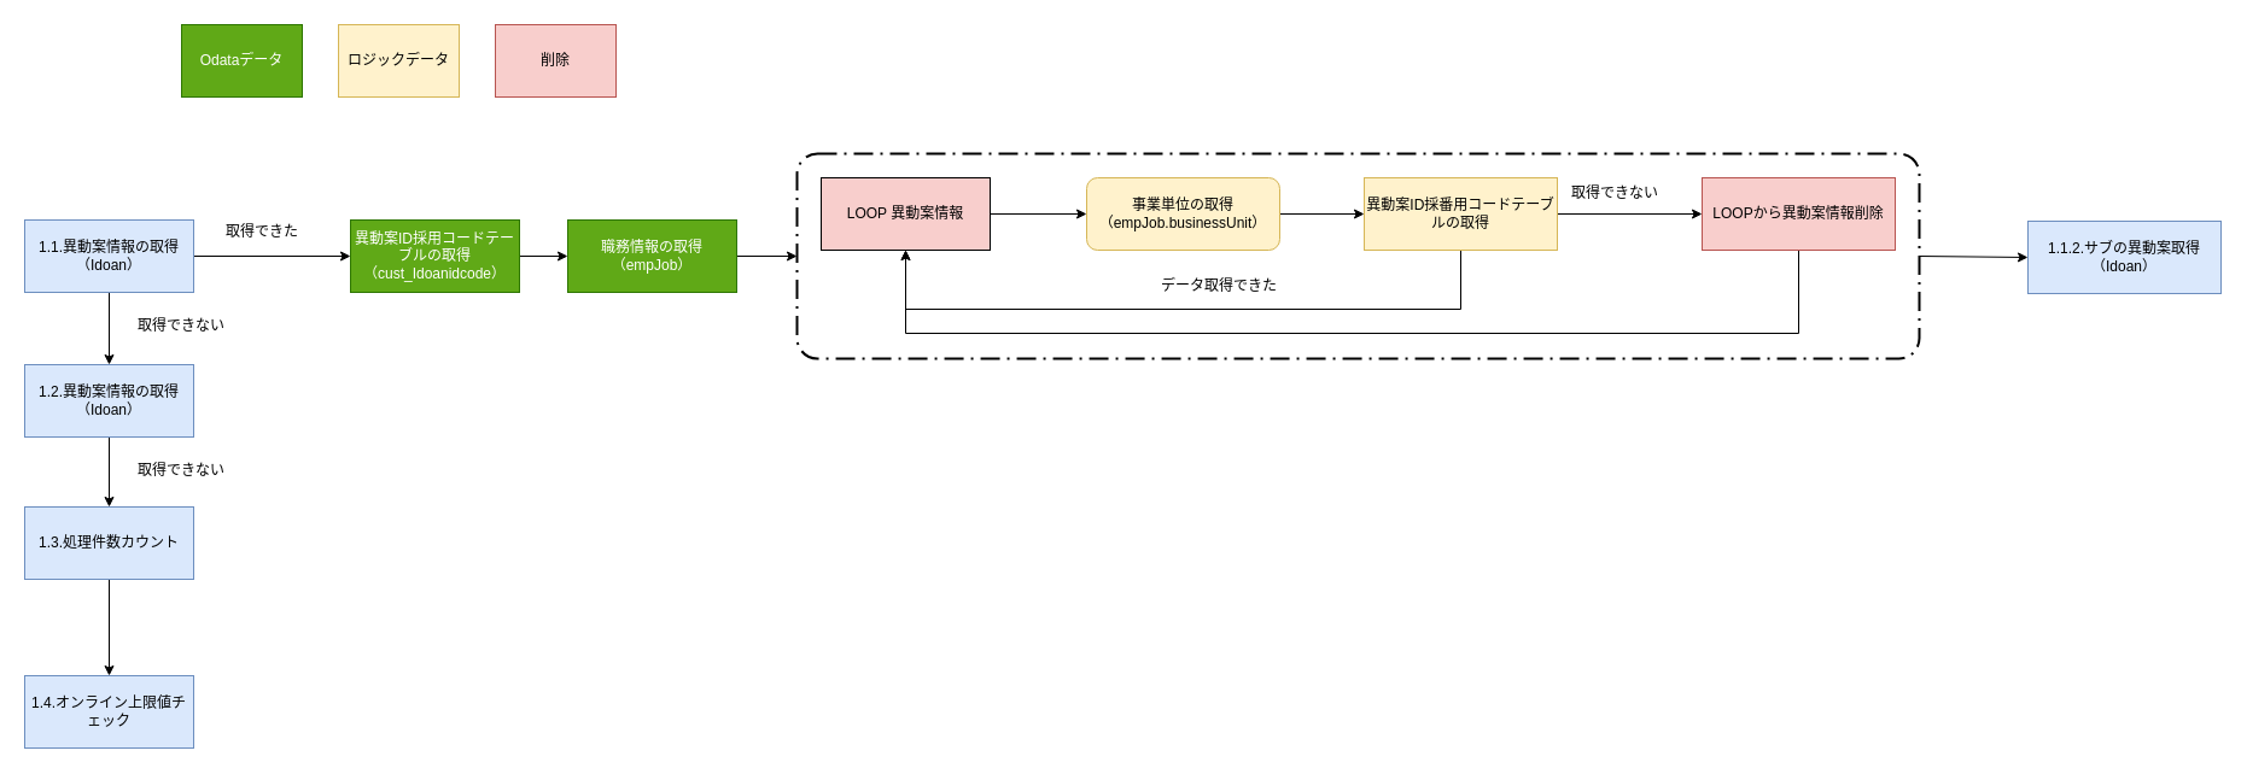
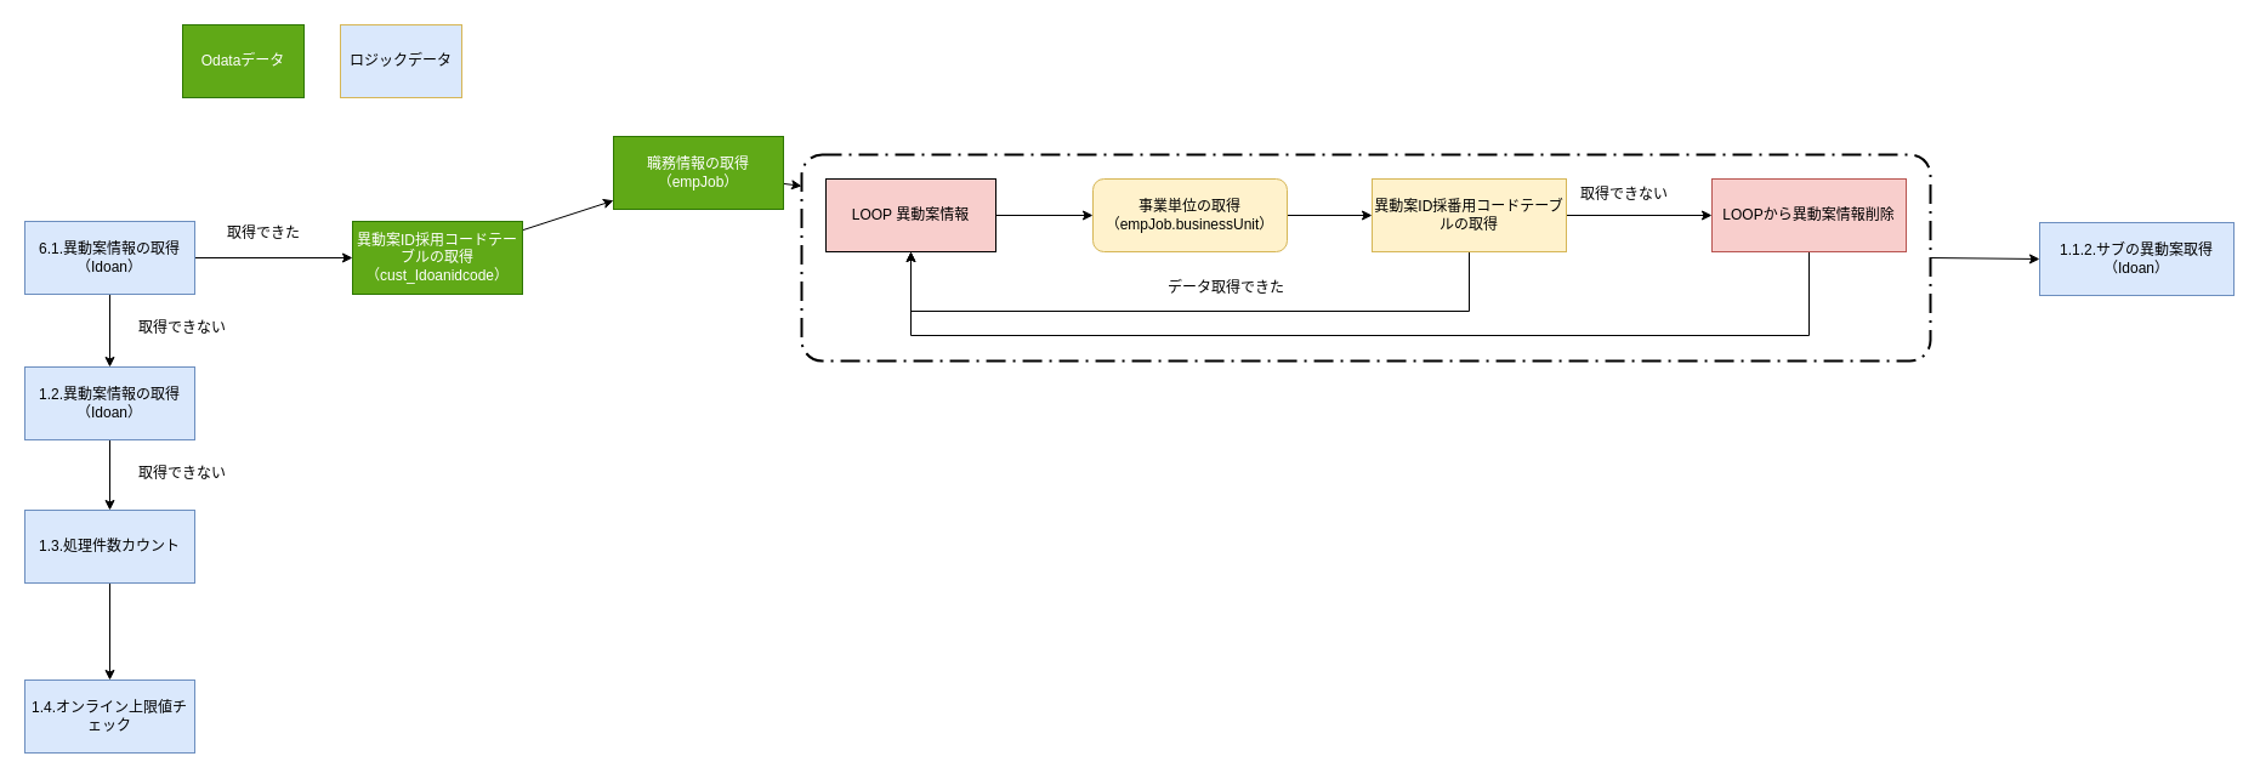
  <mxCell id="0" />
  <mxCell id="1" parent="0" />
  <mxCell id="2" value="" style="rounded=1;arcSize=10;dashed=1;strokeColor=#000000;fillColor=none;gradientColor=none;dashPattern=8 3 1 3;strokeWidth=2;labelBackgroundColor=#ffffff;html=1;" parent="1" vertex="1"><mxGeometry x="660" y="127" width="930" height="170" as="geometry" /></mxCell>
  <mxCell id="3" value="" style="edgeStyle=none;rounded=0;orthogonalLoop=1;jettySize=auto;html=1;fontFamily=Helvetica;entryX=0;entryY=0.5;entryDx=0;entryDy=0;" parent="1" source="5" target="10" edge="1"><mxGeometry relative="1" as="geometry"><mxPoint x="240" y="212" as="targetPoint" /></mxGeometry></mxCell>
  <mxCell id="4" style="edgeStyle=none;rounded=0;orthogonalLoop=1;jettySize=auto;html=1;exitX=0.5;exitY=1;exitDx=0;exitDy=0;entryX=0.5;entryY=0;entryDx=0;entryDy=0;fontFamily=Helvetica;" parent="1" source="5" target="7" edge="1"><mxGeometry relative="1" as="geometry" /></mxCell>
- <mxCell id="5" value="1.1.異動案情報の取得&lt;br&gt;（Idoan）" style="rounded=0;whiteSpace=wrap;html=1;labelBackgroundColor=none;fillColor=#dae8fc;strokeColor=#6c8ebf;" parent="1" vertex="1"><mxGeometry x="20" y="182" width="140" height="60" as="geometry" /></mxCell>
+ <mxCell id="5" value="6.1.異動案情報の取得&lt;br&gt;（Idoan）" style="rounded=0;whiteSpace=wrap;html=1;labelBackgroundColor=none;fillColor=#dae8fc;strokeColor=#6c8ebf;" parent="1" vertex="1"><mxGeometry x="20" y="182" width="140" height="60" as="geometry" /></mxCell>
  <mxCell id="6" value="" style="edgeStyle=orthogonalEdgeStyle;rounded=0;orthogonalLoop=1;jettySize=auto;html=1;" edge="1" parent="1" source="7" target="31"><mxGeometry relative="1" as="geometry" /></mxCell>
  <mxCell id="7" value="1.2.異動案情報の取得&lt;br&gt;（Idoan）" style="rounded=0;whiteSpace=wrap;html=1;labelBackgroundColor=none;fillColor=#dae8fc;strokeColor=#6c8ebf;" parent="1" vertex="1"><mxGeometry x="20" y="302" width="140" height="60" as="geometry" /></mxCell>
  <mxCell id="8" value="取得できない" style="text;html=1;strokeColor=none;fillColor=none;align=center;verticalAlign=middle;whiteSpace=wrap;rounded=0;labelBackgroundColor=#ffffff;" parent="1" vertex="1"><mxGeometry x="100" y="260" width="100" height="20" as="geometry" /></mxCell>
  <mxCell id="9" value="" style="edgeStyle=none;rounded=0;orthogonalLoop=1;jettySize=auto;html=1;fontFamily=Helvetica;" parent="1" source="10" target="12" edge="1"><mxGeometry relative="1" as="geometry" /></mxCell>
  <mxCell id="10" value="異動案ID採用コードテーブルの取得&lt;br&gt;（cust_Idoanidcode）" style="rounded=0;whiteSpace=wrap;html=1;labelBackgroundColor=none;fillColor=#60a917;strokeColor=#2D7600;fontColor=#ffffff;" parent="1" vertex="1"><mxGeometry x="290" y="182" width="140" height="60" as="geometry" /></mxCell>
  <mxCell id="11" value="" style="edgeStyle=none;rounded=0;orthogonalLoop=1;jettySize=auto;html=1;fontFamily=Helvetica;" parent="1" source="12" target="2" edge="1"><mxGeometry relative="1" as="geometry" /></mxCell>
- <mxCell id="12" value="職務情報の取得&lt;br&gt;（empJob）" style="rounded=0;whiteSpace=wrap;html=1;labelBackgroundColor=none;fillColor=#60a917;strokeColor=#2D7600;fontColor=#ffffff;" parent="1" vertex="1"><mxGeometry x="470" y="182" width="140" height="60" as="geometry" /></mxCell>
+ <mxCell id="12" value="職務情報の取得&lt;br&gt;（empJob）" style="rounded=0;whiteSpace=wrap;html=1;labelBackgroundColor=none;fillColor=#60a917;strokeColor=#2D7600;fontColor=#ffffff;" parent="1" vertex="1"><mxGeometry x="505" y="112" width="140" height="60" as="geometry" /></mxCell>
  <mxCell id="13" value="取得できた" style="text;html=1;resizable=0;points=[];autosize=1;align=left;verticalAlign=top;spacingTop=-4;" parent="1" vertex="1"><mxGeometry x="185" y="182" width="80" height="20" as="geometry" /></mxCell>
  <mxCell id="14" style="edgeStyle=none;rounded=0;orthogonalLoop=1;jettySize=auto;html=1;exitX=1;exitY=0.5;exitDx=0;exitDy=0;entryX=0;entryY=0.5;entryDx=0;entryDy=0;fontFamily=Helvetica;" parent="1" source="15" target="17" edge="1"><mxGeometry relative="1" as="geometry" /></mxCell>
  <mxCell id="15" value="LOOP 異動案情報" style="rounded=0;whiteSpace=wrap;html=1;labelBackgroundColor=none;fillColor=#f8cecc;" parent="1" vertex="1"><mxGeometry x="680" y="147" width="140" height="60" as="geometry" /></mxCell>
  <mxCell id="16" style="edgeStyle=none;rounded=0;orthogonalLoop=1;jettySize=auto;html=1;exitX=1;exitY=0.5;exitDx=0;exitDy=0;entryX=0;entryY=0.5;entryDx=0;entryDy=0;fontFamily=Helvetica;" parent="1" source="17" target="20" edge="1"><mxGeometry relative="1" as="geometry" /></mxCell>
  <mxCell id="17" value="事業単位の取得&lt;br&gt;（empJob.businessUnit）" style="whiteSpace=wrap;html=1;labelBackgroundColor=none;fillColor=#fff2cc;strokeColor=#d6b656;rounded=1;" parent="1" vertex="1"><mxGeometry x="900" y="147" width="160" height="60" as="geometry" /></mxCell>
  <mxCell id="18" style="edgeStyle=orthogonalEdgeStyle;rounded=0;orthogonalLoop=1;jettySize=auto;html=1;exitX=0.5;exitY=1;exitDx=0;exitDy=0;entryX=0.5;entryY=1;entryDx=0;entryDy=0;fontFamily=Helvetica;" parent="1" source="20" target="15" edge="1"><mxGeometry relative="1" as="geometry"><Array as="points"><mxPoint x="1210" y="256" /><mxPoint x="750" y="256" /></Array></mxGeometry></mxCell>
  <mxCell id="19" style="edgeStyle=none;rounded=0;orthogonalLoop=1;jettySize=auto;html=1;exitX=1;exitY=0.5;exitDx=0;exitDy=0;entryX=0;entryY=0.5;entryDx=0;entryDy=0;fontFamily=Helvetica;" parent="1" source="20" target="22" edge="1"><mxGeometry relative="1" as="geometry" /></mxCell>
  <mxCell id="20" value="異動案ID採番用コードテーブルの取得" style="rounded=0;whiteSpace=wrap;html=1;labelBackgroundColor=none;fillColor=#fff2cc;strokeColor=#d6b656;" parent="1" vertex="1"><mxGeometry x="1130" y="147" width="160" height="60" as="geometry" /></mxCell>
  <mxCell id="21" style="edgeStyle=orthogonalEdgeStyle;rounded=0;orthogonalLoop=1;jettySize=auto;html=1;exitX=0.5;exitY=1;exitDx=0;exitDy=0;entryX=0.5;entryY=1;entryDx=0;entryDy=0;fontFamily=Helvetica;" parent="1" source="22" target="15" edge="1"><mxGeometry relative="1" as="geometry"><Array as="points"><mxPoint x="1490" y="276" /><mxPoint x="750" y="276" /></Array></mxGeometry></mxCell>
  <mxCell id="22" value="LOOPから異動案情報削除" style="rounded=0;whiteSpace=wrap;html=1;labelBackgroundColor=none;fillColor=#f8cecc;strokeColor=#b85450;" parent="1" vertex="1"><mxGeometry x="1410" y="147" width="160" height="60" as="geometry" /></mxCell>
  <mxCell id="23" value="1.1.2.サブの異動案取得&lt;br&gt;（Idoan）" style="rounded=0;whiteSpace=wrap;html=1;labelBackgroundColor=none;fillColor=#dae8fc;strokeColor=#6c8ebf;" parent="1" vertex="1"><mxGeometry x="1680" y="183" width="160" height="60" as="geometry" /></mxCell>
  <mxCell id="24" value="データ取得できた" style="text;html=1;resizable=0;points=[];autosize=1;align=left;verticalAlign=top;spacingTop=-4;" parent="1" vertex="1"><mxGeometry x="960" y="227" width="110" height="20" as="geometry" /></mxCell>
  <mxCell id="25" value="取得できない" style="text;html=1;resizable=0;points=[];autosize=1;align=left;verticalAlign=top;spacingTop=-4;" parent="1" vertex="1"><mxGeometry x="1300" y="150" width="90" height="20" as="geometry" /></mxCell>
  <mxCell id="26" style="edgeStyle=none;rounded=0;orthogonalLoop=1;jettySize=auto;html=1;exitX=1;exitY=0.5;exitDx=0;exitDy=0;entryX=0;entryY=0.5;entryDx=0;entryDy=0;fontFamily=Helvetica;" parent="1" source="2" target="23" edge="1"><mxGeometry relative="1" as="geometry" /></mxCell>
  <mxCell id="27" value="Odataデータ" style="rounded=0;whiteSpace=wrap;html=1;labelBackgroundColor=none;fillColor=#60a917;strokeColor=#2D7600;fontColor=#ffffff;" parent="1" vertex="1"><mxGeometry x="150" y="20" width="100" height="60" as="geometry" /></mxCell>
- <mxCell id="28" value="削除" style="rounded=0;whiteSpace=wrap;html=1;labelBackgroundColor=none;fillColor=#f8cecc;strokeColor=#b85450;" parent="1" vertex="1"><mxGeometry x="410" y="20" width="100" height="60" as="geometry" /></mxCell>
- <mxCell id="29" value="ロジックデータ" style="rounded=0;whiteSpace=wrap;html=1;labelBackgroundColor=none;fillColor=#fff2cc;strokeColor=#d6b656;" parent="1" vertex="1"><mxGeometry x="280" y="20" width="100" height="60" as="geometry" /></mxCell>
+ <mxCell id="29" value="ロジックデータ" style="rounded=0;whiteSpace=wrap;html=1;labelBackgroundColor=none;fillColor=#dae8fc;strokeColor=#d6b656;" parent="1" vertex="1"><mxGeometry x="280" y="20" width="100" height="60" as="geometry" /></mxCell>
  <mxCell id="30" value="" style="edgeStyle=orthogonalEdgeStyle;rounded=0;orthogonalLoop=1;jettySize=auto;html=1;" edge="1" parent="1" source="31" target="33"><mxGeometry relative="1" as="geometry" /></mxCell>
  <mxCell id="31" value="1.3.処理件数カウント" style="rounded=0;whiteSpace=wrap;html=1;labelBackgroundColor=none;fillColor=#dae8fc;strokeColor=#6c8ebf;" vertex="1" parent="1"><mxGeometry x="20" y="420" width="140" height="60" as="geometry" /></mxCell>
  <mxCell id="32" value="取得できない" style="text;html=1;strokeColor=none;fillColor=none;align=center;verticalAlign=middle;whiteSpace=wrap;rounded=0;labelBackgroundColor=#ffffff;" vertex="1" parent="1"><mxGeometry x="100" y="380" width="100" height="20" as="geometry" /></mxCell>
  <mxCell id="33" value="1.4.オンライン上限値チェック" style="rounded=0;whiteSpace=wrap;html=1;labelBackgroundColor=none;fillColor=#dae8fc;strokeColor=#6c8ebf;" vertex="1" parent="1"><mxGeometry x="20" y="560" width="140" height="60" as="geometry" /></mxCell>
